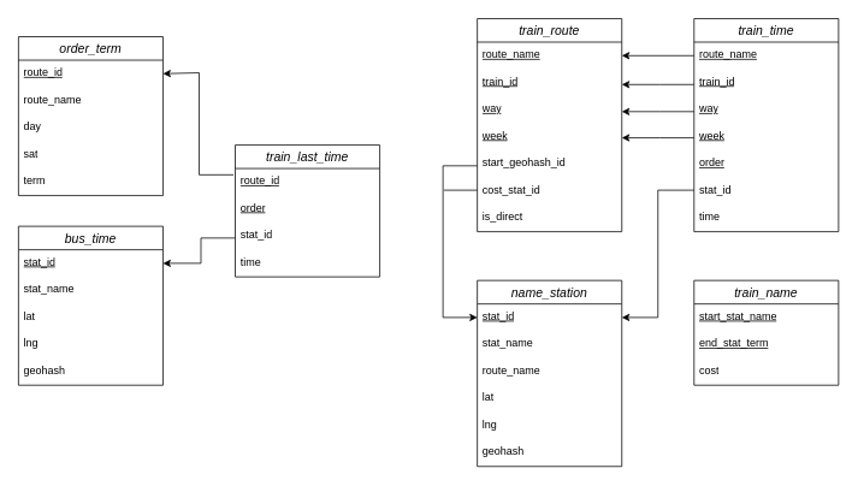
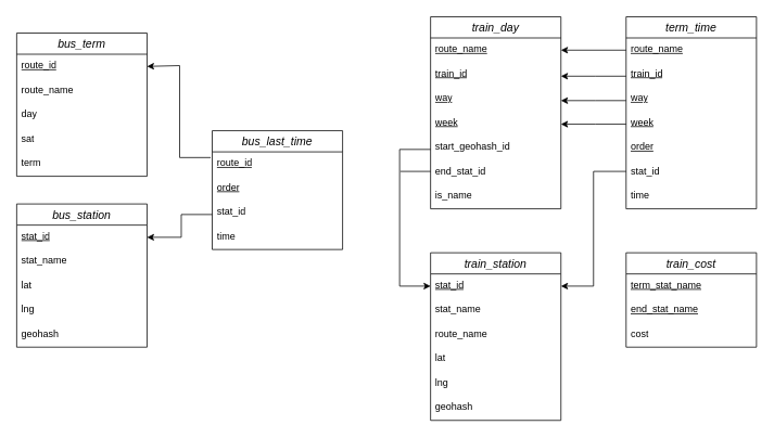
  <mxCell id="0" />
  <mxCell id="1" parent="0" />
- <mxCell id="2" value="bus_time" style="swimlane;fontStyle=2;childLayout=stackLayout;horizontal=1;startSize=26;horizontalStack=0;resizeParent=1;resizeParentMax=0;resizeLast=0;collapsible=1;marginBottom=0;align=center;fontSize=14;" parent="1" vertex="1"><mxGeometry x="20" y="250" width="160" height="176" as="geometry" /></mxCell>
+ <mxCell id="2" value="bus_station" style="swimlane;fontStyle=2;childLayout=stackLayout;horizontal=1;startSize=26;horizontalStack=0;resizeParent=1;resizeParentMax=0;resizeLast=0;collapsible=1;marginBottom=0;align=center;fontSize=14;" parent="1" vertex="1"><mxGeometry x="20" y="250" width="160" height="176" as="geometry" /></mxCell>
  <mxCell id="3" value="&lt;u&gt;stat_id&lt;/u&gt;" style="text;strokeColor=none;fillColor=none;spacingLeft=4;spacingRight=4;overflow=hidden;rotatable=0;points=[[0,0.5],[1,0.5]];portConstraint=eastwest;fontSize=12;whiteSpace=wrap;html=1;" parent="2" vertex="1"><mxGeometry y="26" width="160" height="30" as="geometry" /></mxCell>
  <mxCell id="4" value="stat_name" style="text;strokeColor=none;fillColor=none;spacingLeft=4;spacingRight=4;overflow=hidden;rotatable=0;points=[[0,0.5],[1,0.5]];portConstraint=eastwest;fontSize=12;whiteSpace=wrap;html=1;" parent="2" vertex="1"><mxGeometry y="56" width="160" height="30" as="geometry" /></mxCell>
  <mxCell id="5" value="lat&lt;br&gt;" style="text;strokeColor=none;fillColor=none;spacingLeft=4;spacingRight=4;overflow=hidden;rotatable=0;points=[[0,0.5],[1,0.5]];portConstraint=eastwest;fontSize=12;whiteSpace=wrap;html=1;" parent="2" vertex="1"><mxGeometry y="86" width="160" height="30" as="geometry" /></mxCell>
  <mxCell id="6" value="lng" style="text;strokeColor=none;fillColor=none;spacingLeft=4;spacingRight=4;overflow=hidden;rotatable=0;points=[[0,0.5],[1,0.5]];portConstraint=eastwest;fontSize=12;whiteSpace=wrap;html=1;" parent="2" vertex="1"><mxGeometry y="116" width="160" height="30" as="geometry" /></mxCell>
  <mxCell id="7" value="geohash" style="text;strokeColor=none;fillColor=none;spacingLeft=4;spacingRight=4;overflow=hidden;rotatable=0;points=[[0,0.5],[1,0.5]];portConstraint=eastwest;fontSize=12;whiteSpace=wrap;html=1;" parent="2" vertex="1"><mxGeometry y="146" width="160" height="30" as="geometry" /></mxCell>
- <mxCell id="8" value="train_last_time" style="swimlane;fontStyle=2;childLayout=stackLayout;horizontal=1;startSize=26;horizontalStack=0;resizeParent=1;resizeParentMax=0;resizeLast=0;collapsible=1;marginBottom=0;align=center;fontSize=14;" parent="1" vertex="1"><mxGeometry x="260" y="160" width="160" height="146" as="geometry" /></mxCell>
+ <mxCell id="8" value="bus_last_time" style="swimlane;fontStyle=2;childLayout=stackLayout;horizontal=1;startSize=26;horizontalStack=0;resizeParent=1;resizeParentMax=0;resizeLast=0;collapsible=1;marginBottom=0;align=center;fontSize=14;" parent="1" vertex="1"><mxGeometry x="260" y="160" width="160" height="146" as="geometry" /></mxCell>
  <mxCell id="9" value="&lt;u&gt;route_id&lt;/u&gt;" style="text;strokeColor=none;fillColor=none;spacingLeft=4;spacingRight=4;overflow=hidden;rotatable=0;points=[[0,0.5],[1,0.5]];portConstraint=eastwest;fontSize=12;whiteSpace=wrap;html=1;" parent="8" vertex="1"><mxGeometry y="26" width="160" height="30" as="geometry" /></mxCell>
  <mxCell id="10" value="order" style="text;strokeColor=none;fillColor=none;spacingLeft=4;spacingRight=4;overflow=hidden;rotatable=0;points=[[0,0.5],[1,0.5]];portConstraint=eastwest;fontSize=12;whiteSpace=wrap;html=1;fontStyle=4" parent="8" vertex="1"><mxGeometry y="56" width="160" height="30" as="geometry" /></mxCell>
  <mxCell id="11" value="stat_id" style="text;strokeColor=none;fillColor=none;spacingLeft=4;spacingRight=4;overflow=hidden;rotatable=0;points=[[0,0.5],[1,0.5]];portConstraint=eastwest;fontSize=12;whiteSpace=wrap;html=1;" parent="8" vertex="1"><mxGeometry y="86" width="160" height="30" as="geometry" /></mxCell>
  <mxCell id="12" value="time" style="text;strokeColor=none;fillColor=none;spacingLeft=4;spacingRight=4;overflow=hidden;rotatable=0;points=[[0,0.5],[1,0.5]];portConstraint=eastwest;fontSize=12;whiteSpace=wrap;html=1;" parent="8" vertex="1"><mxGeometry y="116" width="160" height="30" as="geometry" /></mxCell>
- <mxCell id="13" value="order_term" style="swimlane;fontStyle=2;childLayout=stackLayout;horizontal=1;startSize=26;horizontalStack=0;resizeParent=1;resizeParentMax=0;resizeLast=0;collapsible=1;marginBottom=0;align=center;fontSize=14;" parent="1" vertex="1"><mxGeometry x="20" y="40" width="160" height="176" as="geometry" /></mxCell>
+ <mxCell id="13" value="bus_term" style="swimlane;fontStyle=2;childLayout=stackLayout;horizontal=1;startSize=26;horizontalStack=0;resizeParent=1;resizeParentMax=0;resizeLast=0;collapsible=1;marginBottom=0;align=center;fontSize=14;" parent="1" vertex="1"><mxGeometry x="20" y="40" width="160" height="176" as="geometry" /></mxCell>
  <mxCell id="14" value="&lt;u&gt;route_id&lt;/u&gt;" style="text;strokeColor=none;fillColor=none;spacingLeft=4;spacingRight=4;overflow=hidden;rotatable=0;points=[[0,0.5],[1,0.5]];portConstraint=eastwest;fontSize=12;whiteSpace=wrap;html=1;" parent="13" vertex="1"><mxGeometry y="26" width="160" height="30" as="geometry" /></mxCell>
  <mxCell id="15" value="route_name" style="text;strokeColor=none;fillColor=none;spacingLeft=4;spacingRight=4;overflow=hidden;rotatable=0;points=[[0,0.5],[1,0.5]];portConstraint=eastwest;fontSize=12;whiteSpace=wrap;html=1;" parent="13" vertex="1"><mxGeometry y="56" width="160" height="30" as="geometry" /></mxCell>
  <mxCell id="16" value="day" style="text;strokeColor=none;fillColor=none;spacingLeft=4;spacingRight=4;overflow=hidden;rotatable=0;points=[[0,0.5],[1,0.5]];portConstraint=eastwest;fontSize=12;whiteSpace=wrap;html=1;" parent="13" vertex="1"><mxGeometry y="86" width="160" height="30" as="geometry" /></mxCell>
  <mxCell id="17" value="sat" style="text;strokeColor=none;fillColor=none;spacingLeft=4;spacingRight=4;overflow=hidden;rotatable=0;points=[[0,0.5],[1,0.5]];portConstraint=eastwest;fontSize=12;whiteSpace=wrap;html=1;" parent="13" vertex="1"><mxGeometry y="116" width="160" height="30" as="geometry" /></mxCell>
  <mxCell id="18" value="term" style="text;strokeColor=none;fillColor=none;spacingLeft=4;spacingRight=4;overflow=hidden;rotatable=0;points=[[0,0.5],[1,0.5]];portConstraint=eastwest;fontSize=12;whiteSpace=wrap;html=1;" parent="13" vertex="1"><mxGeometry y="146" width="160" height="30" as="geometry" /></mxCell>
- <mxCell id="19" value="train_name" style="swimlane;fontStyle=2;childLayout=stackLayout;horizontal=1;startSize=26;horizontalStack=0;resizeParent=1;resizeParentMax=0;resizeLast=0;collapsible=1;marginBottom=0;align=center;fontSize=14;" parent="1" vertex="1"><mxGeometry x="768" y="310" width="160" height="116" as="geometry" /></mxCell>
- <mxCell id="20" value="&lt;u&gt;start_stat_name&lt;/u&gt;" style="text;strokeColor=none;fillColor=none;spacingLeft=4;spacingRight=4;overflow=hidden;rotatable=0;points=[[0,0.5],[1,0.5]];portConstraint=eastwest;fontSize=12;whiteSpace=wrap;html=1;" parent="19" vertex="1"><mxGeometry y="26" width="160" height="30" as="geometry" /></mxCell>
- <mxCell id="21" value="&lt;u&gt;end_stat_term&lt;/u&gt;" style="text;strokeColor=none;fillColor=none;spacingLeft=4;spacingRight=4;overflow=hidden;rotatable=0;points=[[0,0.5],[1,0.5]];portConstraint=eastwest;fontSize=12;whiteSpace=wrap;html=1;" parent="19" vertex="1"><mxGeometry y="56" width="160" height="30" as="geometry" /></mxCell>
+ <mxCell id="19" value="train_cost" style="swimlane;fontStyle=2;childLayout=stackLayout;horizontal=1;startSize=26;horizontalStack=0;resizeParent=1;resizeParentMax=0;resizeLast=0;collapsible=1;marginBottom=0;align=center;fontSize=14;" parent="1" vertex="1"><mxGeometry x="768" y="310" width="160" height="116" as="geometry" /></mxCell>
+ <mxCell id="20" value="&lt;u&gt;term_stat_name&lt;/u&gt;" style="text;strokeColor=none;fillColor=none;spacingLeft=4;spacingRight=4;overflow=hidden;rotatable=0;points=[[0,0.5],[1,0.5]];portConstraint=eastwest;fontSize=12;whiteSpace=wrap;html=1;" parent="19" vertex="1"><mxGeometry y="26" width="160" height="30" as="geometry" /></mxCell>
+ <mxCell id="21" value="&lt;u&gt;end_stat_name&lt;/u&gt;" style="text;strokeColor=none;fillColor=none;spacingLeft=4;spacingRight=4;overflow=hidden;rotatable=0;points=[[0,0.5],[1,0.5]];portConstraint=eastwest;fontSize=12;whiteSpace=wrap;html=1;" parent="19" vertex="1"><mxGeometry y="56" width="160" height="30" as="geometry" /></mxCell>
  <mxCell id="22" value="cost" style="text;strokeColor=none;fillColor=none;spacingLeft=4;spacingRight=4;overflow=hidden;rotatable=0;points=[[0,0.5],[1,0.5]];portConstraint=eastwest;fontSize=12;whiteSpace=wrap;html=1;" parent="19" vertex="1"><mxGeometry y="86" width="160" height="30" as="geometry" /></mxCell>
- <mxCell id="23" value="train_route" style="swimlane;fontStyle=2;childLayout=stackLayout;horizontal=1;startSize=26;horizontalStack=0;resizeParent=1;resizeParentMax=0;resizeLast=0;collapsible=1;marginBottom=0;align=center;fontSize=14;" parent="1" vertex="1"><mxGeometry x="528" y="20" width="160" height="236" as="geometry" /></mxCell>
+ <mxCell id="23" value="train_day" style="swimlane;fontStyle=2;childLayout=stackLayout;horizontal=1;startSize=26;horizontalStack=0;resizeParent=1;resizeParentMax=0;resizeLast=0;collapsible=1;marginBottom=0;align=center;fontSize=14;" parent="1" vertex="1"><mxGeometry x="528" y="20" width="160" height="236" as="geometry" /></mxCell>
  <mxCell id="24" value="&lt;u&gt;route_name&lt;/u&gt;" style="text;strokeColor=none;fillColor=none;spacingLeft=4;spacingRight=4;overflow=hidden;rotatable=0;points=[[0,0.5],[1,0.5]];portConstraint=eastwest;fontSize=12;whiteSpace=wrap;html=1;" parent="23" vertex="1"><mxGeometry y="26" width="160" height="30" as="geometry" /></mxCell>
  <mxCell id="25" value="&lt;u&gt;train_id&lt;/u&gt;" style="text;strokeColor=none;fillColor=none;spacingLeft=4;spacingRight=4;overflow=hidden;rotatable=0;points=[[0,0.5],[1,0.5]];portConstraint=eastwest;fontSize=12;whiteSpace=wrap;html=1;" parent="23" vertex="1"><mxGeometry y="56" width="160" height="30" as="geometry" /></mxCell>
  <mxCell id="26" value="&lt;u&gt;way&lt;/u&gt;" style="text;strokeColor=none;fillColor=none;spacingLeft=4;spacingRight=4;overflow=hidden;rotatable=0;points=[[0,0.5],[1,0.5]];portConstraint=eastwest;fontSize=12;whiteSpace=wrap;html=1;" parent="23" vertex="1"><mxGeometry y="86" width="160" height="30" as="geometry" /></mxCell>
  <mxCell id="27" value="&lt;u&gt;week&lt;/u&gt;" style="text;strokeColor=none;fillColor=none;spacingLeft=4;spacingRight=4;overflow=hidden;rotatable=0;points=[[0,0.5],[1,0.5]];portConstraint=eastwest;fontSize=12;whiteSpace=wrap;html=1;" parent="23" vertex="1"><mxGeometry y="116" width="160" height="30" as="geometry" /></mxCell>
  <mxCell id="28" value="start_geohash_id" style="text;strokeColor=none;fillColor=none;spacingLeft=4;spacingRight=4;overflow=hidden;rotatable=0;points=[[0,0.5],[1,0.5]];portConstraint=eastwest;fontSize=12;whiteSpace=wrap;html=1;" parent="23" vertex="1"><mxGeometry y="146" width="160" height="30" as="geometry" /></mxCell>
- <mxCell id="29" value="cost_stat_id" style="text;strokeColor=none;fillColor=none;spacingLeft=4;spacingRight=4;overflow=hidden;rotatable=0;points=[[0,0.5],[1,0.5]];portConstraint=eastwest;fontSize=12;whiteSpace=wrap;html=1;" parent="23" vertex="1"><mxGeometry y="176" width="160" height="30" as="geometry" /></mxCell>
- <mxCell id="30" value="is_direct" style="text;strokeColor=none;fillColor=none;spacingLeft=4;spacingRight=4;overflow=hidden;rotatable=0;points=[[0,0.5],[1,0.5]];portConstraint=eastwest;fontSize=12;whiteSpace=wrap;html=1;" parent="23" vertex="1"><mxGeometry y="206" width="160" height="30" as="geometry" /></mxCell>
- <mxCell id="31" value="name_station" style="swimlane;fontStyle=2;childLayout=stackLayout;horizontal=1;startSize=26;horizontalStack=0;resizeParent=1;resizeParentMax=0;resizeLast=0;collapsible=1;marginBottom=0;align=center;fontSize=14;" parent="1" vertex="1"><mxGeometry x="528" y="310" width="160" height="206" as="geometry" /></mxCell>
+ <mxCell id="29" value="end_stat_id" style="text;strokeColor=none;fillColor=none;spacingLeft=4;spacingRight=4;overflow=hidden;rotatable=0;points=[[0,0.5],[1,0.5]];portConstraint=eastwest;fontSize=12;whiteSpace=wrap;html=1;" parent="23" vertex="1"><mxGeometry y="176" width="160" height="30" as="geometry" /></mxCell>
+ <mxCell id="30" value="is_name" style="text;strokeColor=none;fillColor=none;spacingLeft=4;spacingRight=4;overflow=hidden;rotatable=0;points=[[0,0.5],[1,0.5]];portConstraint=eastwest;fontSize=12;whiteSpace=wrap;html=1;" parent="23" vertex="1"><mxGeometry y="206" width="160" height="30" as="geometry" /></mxCell>
+ <mxCell id="31" value="train_station" style="swimlane;fontStyle=2;childLayout=stackLayout;horizontal=1;startSize=26;horizontalStack=0;resizeParent=1;resizeParentMax=0;resizeLast=0;collapsible=1;marginBottom=0;align=center;fontSize=14;" parent="1" vertex="1"><mxGeometry x="528" y="310" width="160" height="206" as="geometry" /></mxCell>
  <mxCell id="32" value="&lt;u&gt;stat_id&lt;/u&gt;" style="text;strokeColor=none;fillColor=none;spacingLeft=4;spacingRight=4;overflow=hidden;rotatable=0;points=[[0,0.5],[1,0.5]];portConstraint=eastwest;fontSize=12;whiteSpace=wrap;html=1;" parent="31" vertex="1"><mxGeometry y="26" width="160" height="30" as="geometry" /></mxCell>
  <mxCell id="33" value="stat_name" style="text;strokeColor=none;fillColor=none;spacingLeft=4;spacingRight=4;overflow=hidden;rotatable=0;points=[[0,0.5],[1,0.5]];portConstraint=eastwest;fontSize=12;whiteSpace=wrap;html=1;" parent="31" vertex="1"><mxGeometry y="56" width="160" height="30" as="geometry" /></mxCell>
  <mxCell id="34" value="route_name" style="text;strokeColor=none;fillColor=none;spacingLeft=4;spacingRight=4;overflow=hidden;rotatable=0;points=[[0,0.5],[1,0.5]];portConstraint=eastwest;fontSize=12;whiteSpace=wrap;html=1;" vertex="1" parent="31"><mxGeometry y="86" width="160" height="30" as="geometry" /></mxCell>
  <mxCell id="35" value="lat&lt;br&gt;" style="text;strokeColor=none;fillColor=none;spacingLeft=4;spacingRight=4;overflow=hidden;rotatable=0;points=[[0,0.5],[1,0.5]];portConstraint=eastwest;fontSize=12;whiteSpace=wrap;html=1;" parent="31" vertex="1"><mxGeometry y="116" width="160" height="30" as="geometry" /></mxCell>
  <mxCell id="36" value="lng" style="text;strokeColor=none;fillColor=none;spacingLeft=4;spacingRight=4;overflow=hidden;rotatable=0;points=[[0,0.5],[1,0.5]];portConstraint=eastwest;fontSize=12;whiteSpace=wrap;html=1;" parent="31" vertex="1"><mxGeometry y="146" width="160" height="30" as="geometry" /></mxCell>
  <mxCell id="37" value="geohash" style="text;strokeColor=none;fillColor=none;spacingLeft=4;spacingRight=4;overflow=hidden;rotatable=0;points=[[0,0.5],[1,0.5]];portConstraint=eastwest;fontSize=12;whiteSpace=wrap;html=1;" parent="31" vertex="1"><mxGeometry y="176" width="160" height="30" as="geometry" /></mxCell>
- <mxCell id="38" value="train_time" style="swimlane;fontStyle=2;childLayout=stackLayout;horizontal=1;startSize=26;horizontalStack=0;resizeParent=1;resizeParentMax=0;resizeLast=0;collapsible=1;marginBottom=0;align=center;fontSize=14;" parent="1" vertex="1"><mxGeometry x="768" y="20" width="160" height="236" as="geometry" /></mxCell>
+ <mxCell id="38" value="term_time" style="swimlane;fontStyle=2;childLayout=stackLayout;horizontal=1;startSize=26;horizontalStack=0;resizeParent=1;resizeParentMax=0;resizeLast=0;collapsible=1;marginBottom=0;align=center;fontSize=14;" parent="1" vertex="1"><mxGeometry x="768" y="20" width="160" height="236" as="geometry" /></mxCell>
  <mxCell id="39" value="&lt;u&gt;route_name&lt;/u&gt;" style="text;strokeColor=none;fillColor=none;spacingLeft=4;spacingRight=4;overflow=hidden;rotatable=0;points=[[0,0.5],[1,0.5]];portConstraint=eastwest;fontSize=12;whiteSpace=wrap;html=1;" parent="38" vertex="1"><mxGeometry y="26" width="160" height="30" as="geometry" /></mxCell>
  <mxCell id="40" value="&lt;u&gt;train_id&lt;/u&gt;" style="text;strokeColor=none;fillColor=none;spacingLeft=4;spacingRight=4;overflow=hidden;rotatable=0;points=[[0,0.5],[1,0.5]];portConstraint=eastwest;fontSize=12;whiteSpace=wrap;html=1;" parent="38" vertex="1"><mxGeometry y="56" width="160" height="30" as="geometry" /></mxCell>
  <mxCell id="41" value="&lt;u&gt;way&lt;/u&gt;" style="text;strokeColor=none;fillColor=none;spacingLeft=4;spacingRight=4;overflow=hidden;rotatable=0;points=[[0,0.5],[1,0.5]];portConstraint=eastwest;fontSize=12;whiteSpace=wrap;html=1;" parent="38" vertex="1"><mxGeometry y="86" width="160" height="30" as="geometry" /></mxCell>
  <mxCell id="42" value="&lt;u&gt;week&lt;/u&gt;" style="text;strokeColor=none;fillColor=none;spacingLeft=4;spacingRight=4;overflow=hidden;rotatable=0;points=[[0,0.5],[1,0.5]];portConstraint=eastwest;fontSize=12;whiteSpace=wrap;html=1;" parent="38" vertex="1"><mxGeometry y="116" width="160" height="30" as="geometry" /></mxCell>
  <mxCell id="43" value="order" style="text;strokeColor=none;fillColor=none;spacingLeft=4;spacingRight=4;overflow=hidden;rotatable=0;points=[[0,0.5],[1,0.5]];portConstraint=eastwest;fontSize=12;whiteSpace=wrap;html=1;fontStyle=4" parent="38" vertex="1"><mxGeometry y="146" width="160" height="30" as="geometry" /></mxCell>
  <mxCell id="44" value="stat_id" style="text;strokeColor=none;fillColor=none;spacingLeft=4;spacingRight=4;overflow=hidden;rotatable=0;points=[[0,0.5],[1,0.5]];portConstraint=eastwest;fontSize=12;whiteSpace=wrap;html=1;" parent="38" vertex="1"><mxGeometry y="176" width="160" height="30" as="geometry" /></mxCell>
  <mxCell id="45" value="time" style="text;strokeColor=none;fillColor=none;spacingLeft=4;spacingRight=4;overflow=hidden;rotatable=0;points=[[0,0.5],[1,0.5]];portConstraint=eastwest;fontSize=12;whiteSpace=wrap;html=1;" parent="38" vertex="1"><mxGeometry y="206" width="160" height="30" as="geometry" /></mxCell>
  <mxCell id="46" value="" style="endArrow=classic;html=1;rounded=0;exitX=-0.012;exitY=0.233;exitDx=0;exitDy=0;exitPerimeter=0;entryX=1;entryY=0.5;entryDx=0;entryDy=0;" parent="1" source="9" target="14" edge="1"><mxGeometry width="50" height="50" relative="1" as="geometry"><mxPoint x="180" y="80" as="sourcePoint" /><mxPoint x="230" y="180" as="targetPoint" /><Array as="points"><mxPoint x="220" y="193" /><mxPoint x="220" y="80" /></Array></mxGeometry></mxCell>
  <mxCell id="47" value="" style="endArrow=classic;html=1;rounded=0;exitX=-0.012;exitY=0.233;exitDx=0;exitDy=0;exitPerimeter=0;entryX=1;entryY=0.5;entryDx=0;entryDy=0;" parent="1" target="3" edge="1"><mxGeometry width="50" height="50" relative="1" as="geometry"><mxPoint x="260" y="263" as="sourcePoint" /><mxPoint x="182" y="151" as="targetPoint" /><Array as="points"><mxPoint x="222" y="263" /><mxPoint x="222" y="291" /></Array></mxGeometry></mxCell>
  <mxCell id="48" value="" style="endArrow=classic;html=1;rounded=0;exitX=-0.012;exitY=0.233;exitDx=0;exitDy=0;exitPerimeter=0;" parent="1" edge="1"><mxGeometry width="50" height="50" relative="1" as="geometry"><mxPoint x="768" y="93" as="sourcePoint" /><mxPoint x="688" y="93" as="targetPoint" /><Array as="points"><mxPoint x="730" y="93" /></Array></mxGeometry></mxCell>
  <mxCell id="49" value="" style="edgeStyle=orthogonalEdgeStyle;rounded=0;orthogonalLoop=1;jettySize=auto;html=1;entryX=1;entryY=0.5;entryDx=0;entryDy=0;" parent="1" source="39" target="24" edge="1"><mxGeometry relative="1" as="geometry" /></mxCell>
  <mxCell id="50" value="" style="endArrow=classic;html=1;rounded=0;entryX=1;entryY=0.5;entryDx=0;entryDy=0;" parent="1" target="32" edge="1"><mxGeometry width="50" height="50" relative="1" as="geometry"><mxPoint x="768" y="210" as="sourcePoint" /><mxPoint x="690" y="101" as="targetPoint" /><Array as="points"><mxPoint x="728" y="210" /><mxPoint x="728" y="351" /></Array></mxGeometry></mxCell>
  <mxCell id="51" value="" style="endArrow=classic;html=1;rounded=0;exitX=-0.012;exitY=0.233;exitDx=0;exitDy=0;exitPerimeter=0;entryX=0;entryY=0.5;entryDx=0;entryDy=0;" parent="1" target="32" edge="1"><mxGeometry width="50" height="50" relative="1" as="geometry"><mxPoint x="528" y="183" as="sourcePoint" /><mxPoint x="458" y="350" as="targetPoint" /><Array as="points"><mxPoint x="490" y="183" /><mxPoint x="490" y="351" /></Array></mxGeometry></mxCell>
  <mxCell id="52" value="" style="endArrow=none;html=1;rounded=0;" parent="1" edge="1"><mxGeometry relative="1" as="geometry"><mxPoint x="491" y="210" as="sourcePoint" /><mxPoint x="528" y="210" as="targetPoint" /></mxGeometry></mxCell>
  <mxCell id="53" value="" style="endArrow=classic;html=1;rounded=0;exitX=-0.012;exitY=0.233;exitDx=0;exitDy=0;exitPerimeter=0;" parent="1" edge="1"><mxGeometry width="50" height="50" relative="1" as="geometry"><mxPoint x="768" y="123" as="sourcePoint" /><mxPoint x="688" y="123" as="targetPoint" /><Array as="points"><mxPoint x="730" y="123" /></Array></mxGeometry></mxCell>
  <mxCell id="54" value="" style="endArrow=classic;html=1;rounded=0;exitX=-0.012;exitY=0.233;exitDx=0;exitDy=0;exitPerimeter=0;" parent="1" edge="1"><mxGeometry width="50" height="50" relative="1" as="geometry"><mxPoint x="768" y="152" as="sourcePoint" /><mxPoint x="688" y="152" as="targetPoint" /><Array as="points"><mxPoint x="730" y="152" /></Array></mxGeometry></mxCell>
